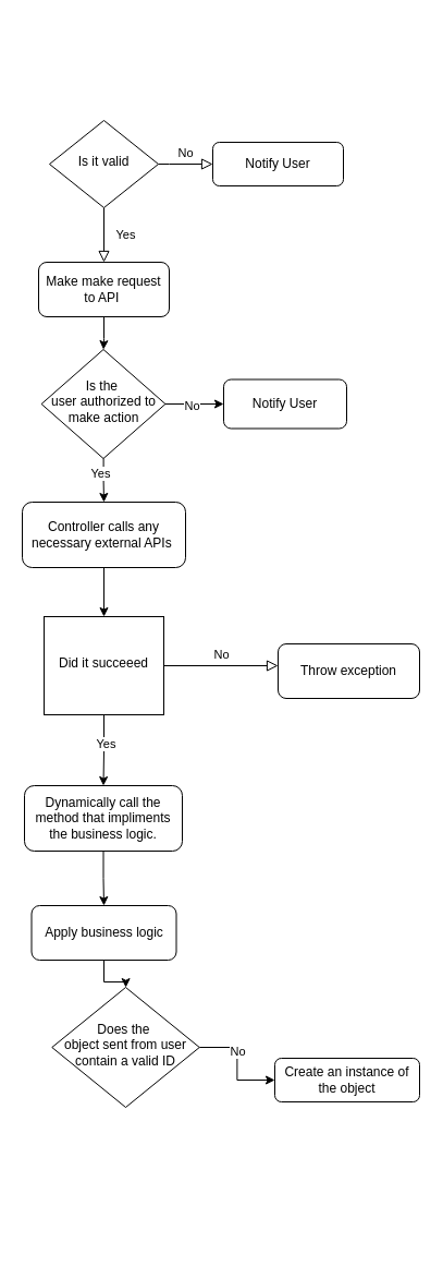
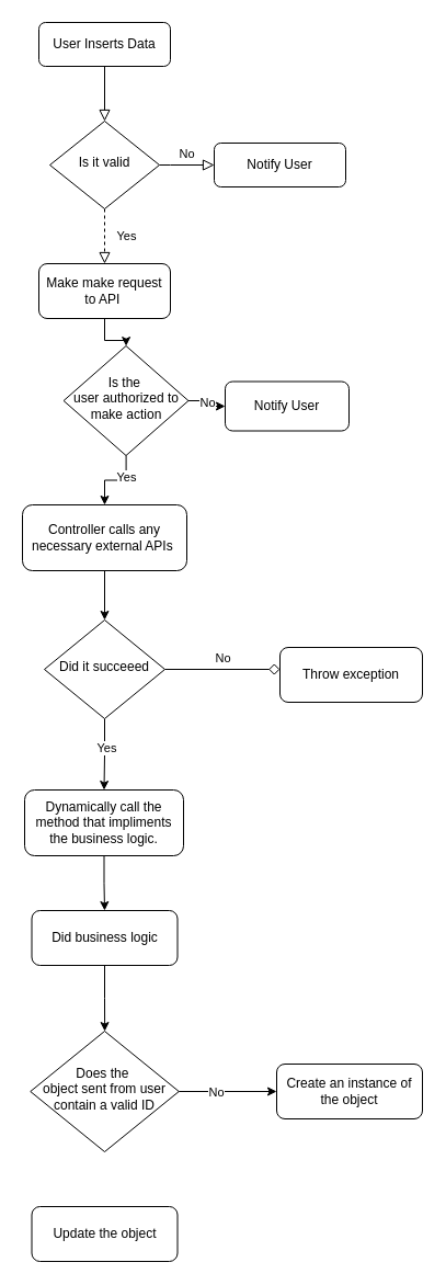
  <mxCell id="0" />
  <mxCell id="1" parent="0" />
- <mxCell id="4" value="Yes" style="rounded=0;html=1;jettySize=auto;orthogonalLoop=1;fontSize=11;endArrow=block;endFill=0;endSize=8;strokeWidth=1;shadow=0;labelBackgroundColor=none;edgeStyle=orthogonalEdgeStyle;" parent="1" source="6" target="9" edge="1"><mxGeometry y="20" relative="1" as="geometry"><mxPoint as="offset" /><mxPoint x="95" y="230" as="targetPoint" /></mxGeometry></mxCell>
+ <mxCell id="2" value="" style="rounded=0;html=1;jettySize=auto;orthogonalLoop=1;fontSize=11;endArrow=block;endFill=0;endSize=8;strokeWidth=1;shadow=0;labelBackgroundColor=none;edgeStyle=orthogonalEdgeStyle;" parent="1" source="3" target="6" edge="1"><mxGeometry relative="1" as="geometry" /></mxCell>
+ <mxCell id="3" value="User Inserts Data" style="rounded=1;whiteSpace=wrap;html=1;fontSize=12;glass=0;strokeWidth=1;shadow=0;" parent="1" vertex="1"><mxGeometry x="35" y="20" width="120" height="40" as="geometry" /></mxCell>
+ <mxCell id="4" value="Yes" style="rounded=0;html=1;jettySize=auto;orthogonalLoop=1;fontSize=11;endArrow=block;endFill=0;endSize=8;strokeWidth=1;shadow=0;labelBackgroundColor=none;edgeStyle=orthogonalEdgeStyle;dashed=1;" parent="1" source="6" target="9" edge="1"><mxGeometry y="20" relative="1" as="geometry"><mxPoint as="offset" /><mxPoint x="95" y="230" as="targetPoint" /></mxGeometry></mxCell>
  <mxCell id="5" value="No" style="edgeStyle=orthogonalEdgeStyle;rounded=0;html=1;jettySize=auto;orthogonalLoop=1;fontSize=11;endArrow=block;endFill=0;endSize=8;strokeWidth=1;shadow=0;labelBackgroundColor=none;" parent="1" source="6" target="7" edge="1"><mxGeometry y="10" relative="1" as="geometry"><mxPoint as="offset" /><Array as="points"><mxPoint x="155" y="150" /><mxPoint x="155" y="150" /></Array></mxGeometry></mxCell>
  <mxCell id="6" value="Is it valid" style="rhombus;whiteSpace=wrap;html=1;shadow=0;fontFamily=Helvetica;fontSize=12;align=center;strokeWidth=1;spacing=6;spacingTop=-4;" parent="1" vertex="1"><mxGeometry x="45" y="110" width="100" height="80" as="geometry" /></mxCell>
  <mxCell id="7" value="Notify User" style="rounded=1;whiteSpace=wrap;html=1;fontSize=12;glass=0;strokeWidth=1;shadow=0;" parent="1" vertex="1"><mxGeometry x="195" y="130" width="120" height="40" as="geometry" /></mxCell>
  <mxCell id="8" style="edgeStyle=orthogonalEdgeStyle;rounded=0;orthogonalLoop=1;jettySize=auto;html=1;exitX=0.5;exitY=1;exitDx=0;exitDy=0;" parent="1" source="9" target="30" edge="1"><mxGeometry relative="1" as="geometry"><mxPoint x="95" y="320" as="targetPoint" /></mxGeometry></mxCell>
  <mxCell id="9" value="Make make request to API&amp;nbsp;" style="rounded=1;whiteSpace=wrap;html=1;fontSize=12;glass=0;strokeWidth=1;shadow=0;" parent="1" vertex="1"><mxGeometry x="35" y="240" width="120" height="50" as="geometry" /></mxCell>
  <mxCell id="10" style="edgeStyle=orthogonalEdgeStyle;rounded=0;orthogonalLoop=1;jettySize=auto;html=1;exitX=0.5;exitY=1;exitDx=0;exitDy=0;" parent="1" source="11" target="14" edge="1"><mxGeometry relative="1" as="geometry" /></mxCell>
  <mxCell id="11" value="Controller calls any necessary external APIs&amp;nbsp;" style="rounded=1;whiteSpace=wrap;html=1;fontSize=12;glass=0;strokeWidth=1;shadow=0;" parent="1" vertex="1"><mxGeometry x="20" y="460" width="150" height="60" as="geometry" /></mxCell>
  <mxCell id="12" style="edgeStyle=orthogonalEdgeStyle;rounded=0;orthogonalLoop=1;jettySize=auto;html=1;exitX=0.5;exitY=1;exitDx=0;exitDy=0;" parent="1" source="14" target="18" edge="1"><mxGeometry relative="1" as="geometry" /></mxCell>
  <mxCell id="13" value="Yes" style="edgeLabel;html=1;align=center;verticalAlign=middle;resizable=0;points=[];" parent="12" vertex="1" connectable="0"><mxGeometry x="-0.206" y="1" relative="1" as="geometry"><mxPoint as="offset" /></mxGeometry></mxCell>
- <mxCell id="14" value="Did it succeeed" style="whiteSpace=wrap;html=1;shadow=0;fontFamily=Helvetica;fontSize=12;align=center;strokeWidth=1;spacing=6;spacingTop=-4;rounded=0;" parent="1" vertex="1"><mxGeometry x="40" y="565" width="110" height="90" as="geometry" /></mxCell>
+ <mxCell id="14" value="Did it succeeed" style="rhombus;whiteSpace=wrap;html=1;shadow=0;fontFamily=Helvetica;fontSize=12;align=center;strokeWidth=1;spacing=6;spacingTop=-4;" parent="1" vertex="1"><mxGeometry x="40" y="565" width="110" height="90" as="geometry" /></mxCell>
  <mxCell id="15" value="Throw exception" style="rounded=1;whiteSpace=wrap;html=1;fontSize=12;glass=0;strokeWidth=1;shadow=0;" parent="1" vertex="1"><mxGeometry x="255" y="590" width="130" height="50" as="geometry" /></mxCell>
- <mxCell id="16" value="No" style="edgeStyle=orthogonalEdgeStyle;rounded=0;html=1;jettySize=auto;orthogonalLoop=1;fontSize=11;endArrow=block;endFill=0;endSize=8;strokeWidth=1;shadow=0;labelBackgroundColor=none;exitX=1;exitY=0.5;exitDx=0;exitDy=0;" parent="1" source="14" target="15" edge="1"><mxGeometry y="10" relative="1" as="geometry"><mxPoint as="offset" /><mxPoint x="185" y="610" as="sourcePoint" /><mxPoint x="235" y="610" as="targetPoint" /><Array as="points"><mxPoint x="150" y="610" /></Array></mxGeometry></mxCell>
+ <mxCell id="16" value="No" style="edgeStyle=orthogonalEdgeStyle;rounded=0;html=1;jettySize=auto;orthogonalLoop=1;fontSize=11;endArrow=diamond;endFill=0;endSize=8;strokeWidth=1;shadow=0;labelBackgroundColor=none;exitX=1;exitY=0.5;exitDx=0;exitDy=0;" parent="1" source="14" target="15" edge="1"><mxGeometry y="10" relative="1" as="geometry"><mxPoint as="offset" /><mxPoint x="185" y="610" as="sourcePoint" /><mxPoint x="235" y="610" as="targetPoint" /><Array as="points"><mxPoint x="150" y="610" /></Array></mxGeometry></mxCell>
  <mxCell id="17" style="edgeStyle=orthogonalEdgeStyle;rounded=0;orthogonalLoop=1;jettySize=auto;html=1;exitX=0.5;exitY=1;exitDx=0;exitDy=0;" parent="1" source="18" target="20" edge="1"><mxGeometry relative="1" as="geometry" /></mxCell>
  <mxCell id="18" value="Dynamically call the method that impliments the business logic." style="rounded=1;whiteSpace=wrap;html=1;fontSize=12;glass=0;strokeWidth=1;shadow=0;" parent="1" vertex="1"><mxGeometry x="22" y="720" width="145" height="60" as="geometry" /></mxCell>
  <mxCell id="19" style="edgeStyle=orthogonalEdgeStyle;rounded=0;orthogonalLoop=1;jettySize=auto;html=1;exitX=0.5;exitY=1;exitDx=0;exitDy=0;" parent="1" source="20" target="23" edge="1"><mxGeometry relative="1" as="geometry" /></mxCell>
- <mxCell id="20" value="Apply business logic" style="rounded=1;whiteSpace=wrap;html=1;fontSize=12;glass=0;strokeWidth=1;shadow=0;" parent="1" vertex="1"><mxGeometry x="28.5" y="830" width="133" height="50" as="geometry" /></mxCell>
+ <mxCell id="20" value="Did business logic" style="rounded=1;whiteSpace=wrap;html=1;fontSize=12;glass=0;strokeWidth=1;shadow=0;" parent="1" vertex="1"><mxGeometry x="28.5" y="830" width="133" height="50" as="geometry" /></mxCell>
  <mxCell id="21" style="edgeStyle=orthogonalEdgeStyle;rounded=0;orthogonalLoop=1;jettySize=auto;html=1;exitX=1;exitY=0.5;exitDx=0;exitDy=0;" parent="1" source="23" target="24" edge="1"><mxGeometry relative="1" as="geometry" /></mxCell>
  <mxCell id="22" value="No" style="edgeLabel;html=1;align=center;verticalAlign=middle;resizable=0;points=[];" parent="21" vertex="1" connectable="0"><mxGeometry x="-0.233" relative="1" as="geometry"><mxPoint as="offset" /></mxGeometry></mxCell>
- <mxCell id="23" value="Does the&amp;nbsp;&lt;div&gt;object&amp;nbsp;&lt;span style=&quot;background-color: transparent; color: light-dark(rgb(0, 0, 0), rgb(255, 255, 255));&quot;&gt;sent from user contain a valid ID&lt;/span&gt;&lt;/div&gt;" style="rhombus;whiteSpace=wrap;html=1;shadow=0;fontFamily=Helvetica;fontSize=12;align=center;strokeWidth=1;spacing=6;spacingTop=-4;" parent="1" vertex="1"><mxGeometry x="47.25" y="905" width="135.5" height="110" as="geometry" /></mxCell>
- <mxCell id="24" value="Create an instance of the object" style="rounded=1;whiteSpace=wrap;html=1;fontSize=12;glass=0;strokeWidth=1;shadow=0;" parent="1" vertex="1"><mxGeometry x="252" y="970" width="133" height="40" as="geometry" /></mxCell>
+ <mxCell id="23" value="Does the&amp;nbsp;&lt;div&gt;object&amp;nbsp;&lt;span style=&quot;background-color: transparent; color: light-dark(rgb(0, 0, 0), rgb(255, 255, 255));&quot;&gt;sent from user contain a valid ID&lt;/span&gt;&lt;/div&gt;" style="rhombus;whiteSpace=wrap;html=1;shadow=0;fontFamily=Helvetica;fontSize=12;align=center;strokeWidth=1;spacing=6;spacingTop=-4;" parent="1" vertex="1"><mxGeometry x="27.25" y="940" width="135.5" height="110" as="geometry" /></mxCell>
+ <mxCell id="24" value="Create an instance of the object" style="rounded=1;whiteSpace=wrap;html=1;fontSize=12;glass=0;strokeWidth=1;shadow=0;" parent="1" vertex="1"><mxGeometry x="252" y="970" width="133" height="50" as="geometry" /></mxCell>
+ <mxCell id="25" value="Update the object" style="rounded=1;whiteSpace=wrap;html=1;fontSize=12;glass=0;strokeWidth=1;shadow=0;" parent="1" vertex="1"><mxGeometry x="28.5" y="1100" width="133" height="50" as="geometry" /></mxCell>
  <mxCell id="26" style="edgeStyle=orthogonalEdgeStyle;rounded=0;orthogonalLoop=1;jettySize=auto;html=1;" edge="1" parent="1" source="30" target="31"><mxGeometry relative="1" as="geometry" /></mxCell>
  <mxCell id="27" value="No" style="edgeLabel;html=1;align=center;verticalAlign=middle;resizable=0;points=[];" vertex="1" connectable="0" parent="26"><mxGeometry x="-0.099" y="-1" relative="1" as="geometry"><mxPoint as="offset" /></mxGeometry></mxCell>
  <mxCell id="28" style="edgeStyle=orthogonalEdgeStyle;rounded=0;orthogonalLoop=1;jettySize=auto;html=1;" edge="1" parent="1" source="30" target="11"><mxGeometry relative="1" as="geometry" /></mxCell>
  <mxCell id="29" value="Yes" style="edgeLabel;html=1;align=center;verticalAlign=middle;resizable=0;points=[];" vertex="1" connectable="0" parent="28"><mxGeometry x="-0.304" y="-3" relative="1" as="geometry"><mxPoint as="offset" /></mxGeometry></mxCell>
- <mxCell id="30" value="Is the&amp;nbsp;&lt;div&gt;user authorized to make action&lt;/div&gt;" style="rhombus;whiteSpace=wrap;html=1;shadow=0;fontFamily=Helvetica;fontSize=12;align=center;strokeWidth=1;spacing=6;spacingTop=-4;" vertex="1" parent="1"><mxGeometry x="37.57" y="320" width="113.87" height="100" as="geometry" /></mxCell>
+ <mxCell id="30" value="Is the&amp;nbsp;&lt;div&gt;user authorized to make action&lt;/div&gt;" style="rhombus;whiteSpace=wrap;html=1;shadow=0;fontFamily=Helvetica;fontSize=12;align=center;strokeWidth=1;spacing=6;spacingTop=-4;" vertex="1" parent="1"><mxGeometry x="57.57" y="315" width="113.87" height="100" as="geometry" /></mxCell>
  <mxCell id="31" value="Notify User" style="rounded=1;whiteSpace=wrap;html=1;fontSize=12;glass=0;strokeWidth=1;shadow=0;" vertex="1" parent="1"><mxGeometry x="205" y="347.5" width="113" height="45" as="geometry" /></mxCell>
